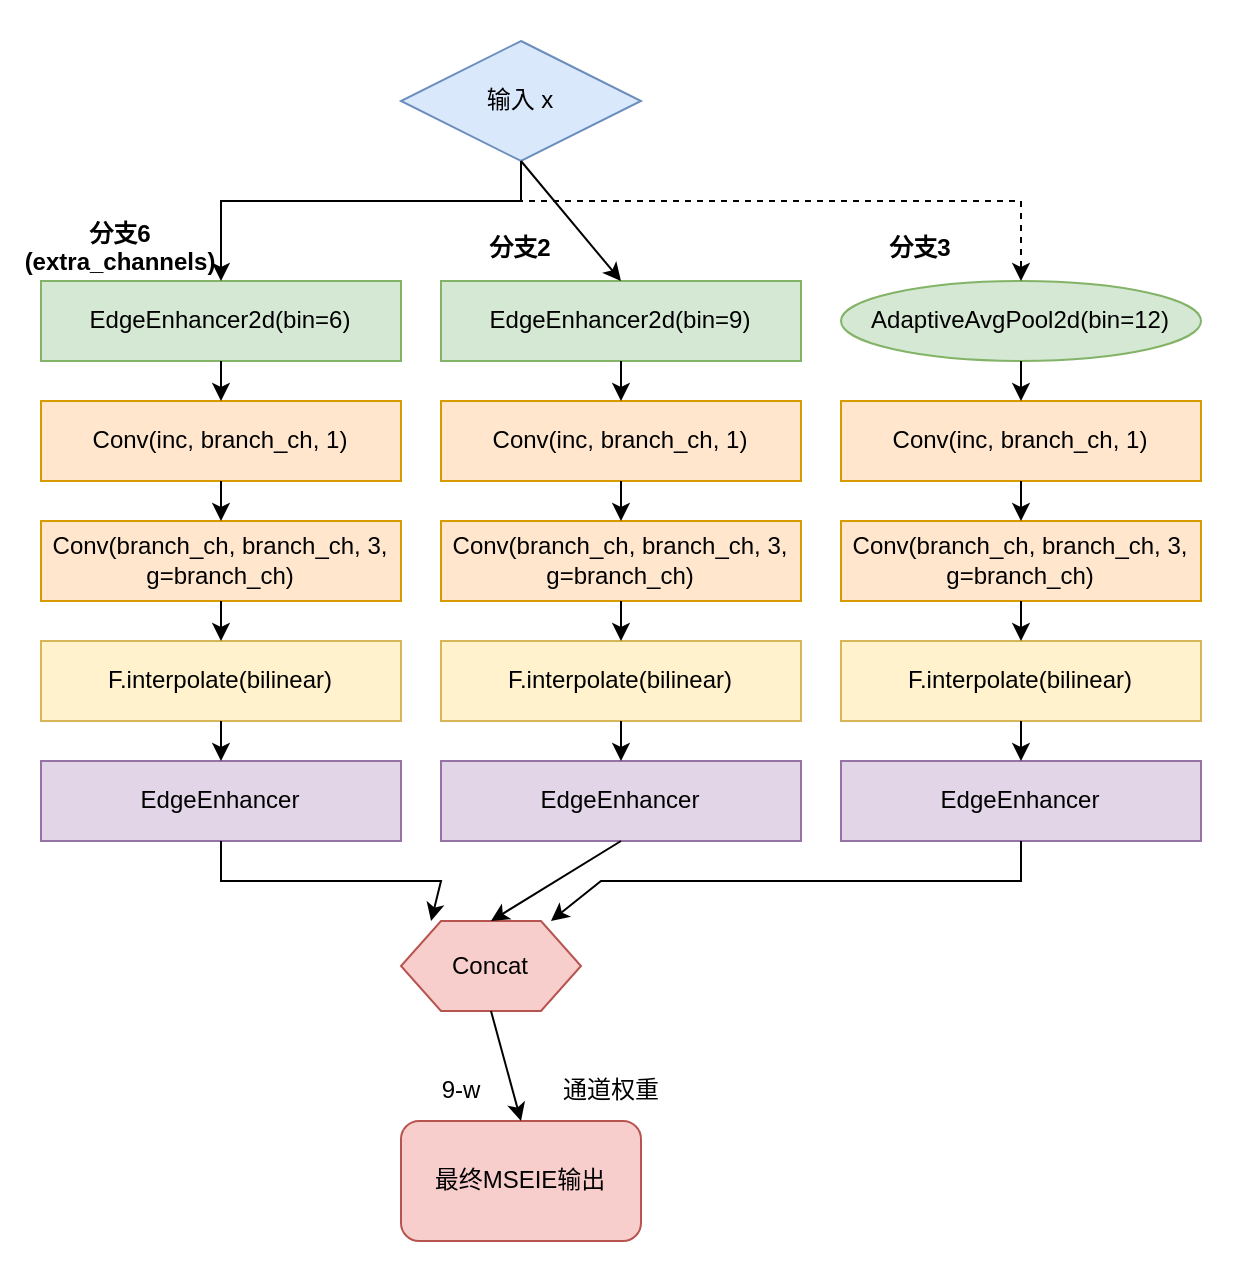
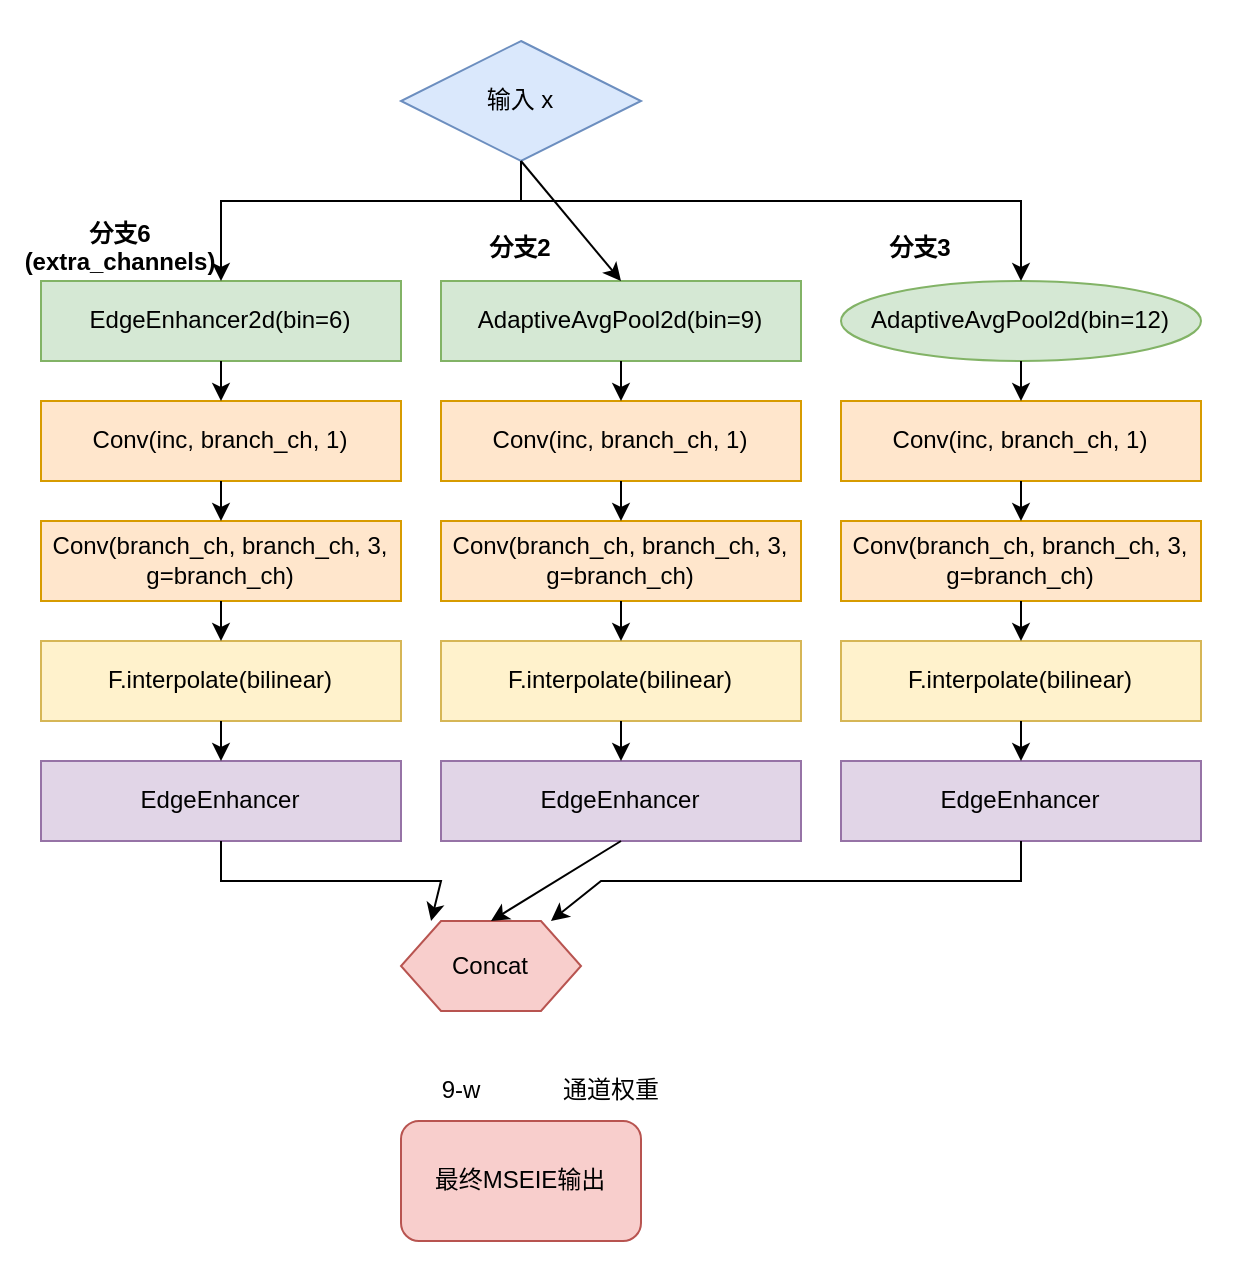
  <mxCell id="0" />
  <mxCell id="1" parent="0" />
  <mxCell id="2" value="输入 x" style="rhombus;whiteSpace=wrap;html=1;fillColor=#dae8fc;strokeColor=#6c8ebf;" vertex="1" parent="1"><mxGeometry x="200" y="20" width="120" height="60" as="geometry" /></mxCell>
  <mxCell id="3" value="EdgeEnhancer2d(bin=6)" style="rounded=0;whiteSpace=wrap;html=1;fillColor=#d5e8d4;strokeColor=#82b366;" vertex="1" parent="1"><mxGeometry x="20" y="140" width="180" height="40" as="geometry" /></mxCell>
- <mxCell id="4" value="EdgeEnhancer2d(bin=9)" style="rounded=0;whiteSpace=wrap;html=1;fillColor=#d5e8d4;strokeColor=#82b366;" vertex="1" parent="1"><mxGeometry x="220" y="140" width="180" height="40" as="geometry" /></mxCell>
+ <mxCell id="4" value="AdaptiveAvgPool2d(bin=9)" style="rounded=0;whiteSpace=wrap;html=1;fillColor=#d5e8d4;strokeColor=#82b366;" vertex="1" parent="1"><mxGeometry x="220" y="140" width="180" height="40" as="geometry" /></mxCell>
  <mxCell id="5" value="AdaptiveAvgPool2d(bin=12)" style="ellipse;whiteSpace=wrap;html=1;fillColor=#d5e8d4;strokeColor=#82b366;" vertex="1" parent="1"><mxGeometry x="420" y="140" width="180" height="40" as="geometry" /></mxCell>
  <mxCell id="6" value="Conv(inc, branch_ch, 1)" style="rounded=0;whiteSpace=wrap;html=1;fillColor=#ffe6cc;strokeColor=#d79b00;" vertex="1" parent="1"><mxGeometry x="20" y="200" width="180" height="40" as="geometry" /></mxCell>
  <mxCell id="7" value="Conv(inc, branch_ch, 1)" style="rounded=0;whiteSpace=wrap;html=1;fillColor=#ffe6cc;strokeColor=#d79b00;" vertex="1" parent="1"><mxGeometry x="220" y="200" width="180" height="40" as="geometry" /></mxCell>
  <mxCell id="8" value="Conv(inc, branch_ch, 1)" style="rounded=0;whiteSpace=wrap;html=1;fillColor=#ffe6cc;strokeColor=#d79b00;" vertex="1" parent="1"><mxGeometry x="420" y="200" width="180" height="40" as="geometry" /></mxCell>
  <mxCell id="9" value="Conv(branch_ch, branch_ch, 3, g=branch_ch)" style="rounded=0;whiteSpace=wrap;html=1;fillColor=#ffe6cc;strokeColor=#d79b00;" vertex="1" parent="1"><mxGeometry x="20" y="260" width="180" height="40" as="geometry" /></mxCell>
  <mxCell id="10" value="Conv(branch_ch, branch_ch, 3, g=branch_ch)" style="rounded=0;whiteSpace=wrap;html=1;fillColor=#ffe6cc;strokeColor=#d79b00;" vertex="1" parent="1"><mxGeometry x="220" y="260" width="180" height="40" as="geometry" /></mxCell>
  <mxCell id="11" value="Conv(branch_ch, branch_ch, 3, g=branch_ch)" style="rounded=0;whiteSpace=wrap;html=1;fillColor=#ffe6cc;strokeColor=#d79b00;" vertex="1" parent="1"><mxGeometry x="420" y="260" width="180" height="40" as="geometry" /></mxCell>
  <mxCell id="12" value="F.interpolate(bilinear)" style="rounded=0;whiteSpace=wrap;html=1;fillColor=#fff2cc;strokeColor=#d6b656;" vertex="1" parent="1"><mxGeometry x="20" y="320" width="180" height="40" as="geometry" /></mxCell>
  <mxCell id="13" value="F.interpolate(bilinear)" style="rounded=0;whiteSpace=wrap;html=1;fillColor=#fff2cc;strokeColor=#d6b656;" vertex="1" parent="1"><mxGeometry x="220" y="320" width="180" height="40" as="geometry" /></mxCell>
  <mxCell id="14" value="F.interpolate(bilinear)" style="rounded=0;whiteSpace=wrap;html=1;fillColor=#fff2cc;strokeColor=#d6b656;" vertex="1" parent="1"><mxGeometry x="420" y="320" width="180" height="40" as="geometry" /></mxCell>
  <mxCell id="15" value="EdgeEnhancer" style="rounded=0;whiteSpace=wrap;html=1;fillColor=#e1d5e7;strokeColor=#9673a6;" vertex="1" parent="1"><mxGeometry x="20" y="380" width="180" height="40" as="geometry" /></mxCell>
  <mxCell id="16" value="EdgeEnhancer" style="rounded=0;whiteSpace=wrap;html=1;fillColor=#e1d5e7;strokeColor=#9673a6;" vertex="1" parent="1"><mxGeometry x="220" y="380" width="180" height="40" as="geometry" /></mxCell>
  <mxCell id="17" value="EdgeEnhancer" style="rounded=0;whiteSpace=wrap;html=1;fillColor=#e1d5e7;strokeColor=#9673a6;" vertex="1" parent="1"><mxGeometry x="420" y="380" width="180" height="40" as="geometry" /></mxCell>
  <mxCell id="18" value="Concat" style="shape=hexagon;perimeter=hexagonPerimeter2;whiteSpace=wrap;html=1;fixedSize=1;fillColor=#f8cecc;strokeColor=#b85450;" vertex="1" parent="1"><mxGeometry x="200" y="460" width="90" height="45" as="geometry" /></mxCell>
  <mxCell id="19" value="9-w" style="text;html=1;align=center;verticalAlign=middle;resizable=0;points=[];autosize=1;strokeColor=none;fillColor=none;" vertex="1" parent="1"><mxGeometry x="210" y="530" width="40" height="30" as="geometry" /></mxCell>
  <mxCell id="20" value="最终MSEIE输出" style="rounded=1;whiteSpace=wrap;html=1;fillColor=#f8cecc;strokeColor=#b85450;" vertex="1" parent="1"><mxGeometry x="200" y="560" width="120" height="60" as="geometry" /></mxCell>
  <mxCell id="21" value="" style="endArrow=classic;html=1;rounded=0;exitX=0.5;exitY=1;exitDx=0;exitDy=0;entryX=0.5;entryY=0;entryDx=0;entryDy=0;" edge="1" parent="1" source="2" target="3"><mxGeometry width="50" height="50" relative="1" as="geometry"><mxPoint x="240" y="390" as="sourcePoint" /><mxPoint x="290" y="340" as="targetPoint" /><Array as="points"><mxPoint x="260" y="100" /><mxPoint x="110" y="100" /></Array></mxGeometry></mxCell>
  <mxCell id="22" value="" style="endArrow=classic;html=1;rounded=0;exitX=0.5;exitY=1;exitDx=0;exitDy=0;entryX=0.5;entryY=0;entryDx=0;entryDy=0;" edge="1" parent="1" source="2" target="4"><mxGeometry width="50" height="50" relative="1" as="geometry"><mxPoint x="240" y="390" as="sourcePoint" /><mxPoint x="290" y="340" as="targetPoint" /></mxGeometry></mxCell>
- <mxCell id="23" value="" style="endArrow=classic;html=1;rounded=0;exitX=0.5;exitY=1;exitDx=0;exitDy=0;entryX=0.5;entryY=0;entryDx=0;entryDy=0;dashed=1;" edge="1" parent="1" source="2" target="5"><mxGeometry width="50" height="50" relative="1" as="geometry"><mxPoint x="240" y="390" as="sourcePoint" /><mxPoint x="290" y="340" as="targetPoint" /><Array as="points"><mxPoint x="260" y="100" /><mxPoint x="510" y="100" /></Array></mxGeometry></mxCell>
+ <mxCell id="23" value="" style="endArrow=classic;html=1;rounded=0;exitX=0.5;exitY=1;exitDx=0;exitDy=0;entryX=0.5;entryY=0;entryDx=0;entryDy=0;" edge="1" parent="1" source="2" target="5"><mxGeometry width="50" height="50" relative="1" as="geometry"><mxPoint x="240" y="390" as="sourcePoint" /><mxPoint x="290" y="340" as="targetPoint" /><Array as="points"><mxPoint x="260" y="100" /><mxPoint x="510" y="100" /></Array></mxGeometry></mxCell>
  <mxCell id="24" value="" style="endArrow=classic;html=1;rounded=0;exitX=0.5;exitY=1;exitDx=0;exitDy=0;entryX=0.5;entryY=0;entryDx=0;entryDy=0;" edge="1" parent="1" source="3" target="6"><mxGeometry width="50" height="50" relative="1" as="geometry"><mxPoint x="240" y="390" as="sourcePoint" /><mxPoint x="290" y="340" as="targetPoint" /></mxGeometry></mxCell>
  <mxCell id="25" value="" style="endArrow=classic;html=1;rounded=0;exitX=0.5;exitY=1;exitDx=0;exitDy=0;entryX=0.5;entryY=0;entryDx=0;entryDy=0;" edge="1" parent="1" source="4" target="7"><mxGeometry width="50" height="50" relative="1" as="geometry"><mxPoint x="240" y="390" as="sourcePoint" /><mxPoint x="290" y="340" as="targetPoint" /></mxGeometry></mxCell>
  <mxCell id="26" value="" style="endArrow=classic;html=1;rounded=0;exitX=0.5;exitY=1;exitDx=0;exitDy=0;entryX=0.5;entryY=0;entryDx=0;entryDy=0;" edge="1" parent="1" source="5" target="8"><mxGeometry width="50" height="50" relative="1" as="geometry"><mxPoint x="240" y="390" as="sourcePoint" /><mxPoint x="290" y="340" as="targetPoint" /></mxGeometry></mxCell>
  <mxCell id="27" value="" style="endArrow=classic;html=1;rounded=0;exitX=0.5;exitY=1;exitDx=0;exitDy=0;entryX=0.5;entryY=0;entryDx=0;entryDy=0;" edge="1" parent="1" source="6" target="9"><mxGeometry width="50" height="50" relative="1" as="geometry"><mxPoint x="240" y="390" as="sourcePoint" /><mxPoint x="290" y="340" as="targetPoint" /></mxGeometry></mxCell>
  <mxCell id="28" value="" style="endArrow=classic;html=1;rounded=0;exitX=0.5;exitY=1;exitDx=0;exitDy=0;entryX=0.5;entryY=0;entryDx=0;entryDy=0;" edge="1" parent="1" source="7" target="10"><mxGeometry width="50" height="50" relative="1" as="geometry"><mxPoint x="240" y="390" as="sourcePoint" /><mxPoint x="290" y="340" as="targetPoint" /></mxGeometry></mxCell>
  <mxCell id="29" value="" style="endArrow=classic;html=1;rounded=0;exitX=0.5;exitY=1;exitDx=0;exitDy=0;entryX=0.5;entryY=0;entryDx=0;entryDy=0;" edge="1" parent="1" source="8" target="11"><mxGeometry width="50" height="50" relative="1" as="geometry"><mxPoint x="240" y="390" as="sourcePoint" /><mxPoint x="290" y="340" as="targetPoint" /></mxGeometry></mxCell>
  <mxCell id="30" value="" style="endArrow=classic;html=1;rounded=0;exitX=0.5;exitY=1;exitDx=0;exitDy=0;entryX=0.5;entryY=0;entryDx=0;entryDy=0;" edge="1" parent="1" source="9" target="12"><mxGeometry width="50" height="50" relative="1" as="geometry"><mxPoint x="240" y="390" as="sourcePoint" /><mxPoint x="290" y="340" as="targetPoint" /></mxGeometry></mxCell>
  <mxCell id="31" value="" style="endArrow=classic;html=1;rounded=0;exitX=0.5;exitY=1;exitDx=0;exitDy=0;entryX=0.5;entryY=0;entryDx=0;entryDy=0;" edge="1" parent="1" source="10" target="13"><mxGeometry width="50" height="50" relative="1" as="geometry"><mxPoint x="240" y="390" as="sourcePoint" /><mxPoint x="290" y="340" as="targetPoint" /></mxGeometry></mxCell>
  <mxCell id="32" value="" style="endArrow=classic;html=1;rounded=0;exitX=0.5;exitY=1;exitDx=0;exitDy=0;entryX=0.5;entryY=0;entryDx=0;entryDy=0;" edge="1" parent="1" source="11" target="14"><mxGeometry width="50" height="50" relative="1" as="geometry"><mxPoint x="240" y="390" as="sourcePoint" /><mxPoint x="290" y="340" as="targetPoint" /></mxGeometry></mxCell>
  <mxCell id="33" value="" style="endArrow=classic;html=1;rounded=0;exitX=0.5;exitY=1;exitDx=0;exitDy=0;entryX=0.5;entryY=0;entryDx=0;entryDy=0;" edge="1" parent="1" source="12" target="15"><mxGeometry width="50" height="50" relative="1" as="geometry"><mxPoint x="240" y="390" as="sourcePoint" /><mxPoint x="290" y="340" as="targetPoint" /></mxGeometry></mxCell>
  <mxCell id="34" value="" style="endArrow=classic;html=1;rounded=0;exitX=0.5;exitY=1;exitDx=0;exitDy=0;entryX=0.5;entryY=0;entryDx=0;entryDy=0;" edge="1" parent="1" source="13" target="16"><mxGeometry width="50" height="50" relative="1" as="geometry"><mxPoint x="240" y="390" as="sourcePoint" /><mxPoint x="290" y="340" as="targetPoint" /></mxGeometry></mxCell>
  <mxCell id="35" value="" style="endArrow=classic;html=1;rounded=0;exitX=0.5;exitY=1;exitDx=0;exitDy=0;entryX=0.5;entryY=0;entryDx=0;entryDy=0;" edge="1" parent="1" source="14" target="17"><mxGeometry width="50" height="50" relative="1" as="geometry"><mxPoint x="240" y="390" as="sourcePoint" /><mxPoint x="290" y="340" as="targetPoint" /></mxGeometry></mxCell>
  <mxCell id="36" value="" style="endArrow=classic;html=1;rounded=0;exitX=0.5;exitY=1;exitDx=0;exitDy=0;entryX=0.167;entryY=0;entryDx=0;entryDy=0;entryPerimeter=0;" edge="1" parent="1" source="15" target="18"><mxGeometry width="50" height="50" relative="1" as="geometry"><mxPoint x="240" y="390" as="sourcePoint" /><mxPoint x="290" y="340" as="targetPoint" /><Array as="points"><mxPoint x="110" y="440" /><mxPoint x="220" y="440" /></Array></mxGeometry></mxCell>
  <mxCell id="37" value="" style="endArrow=classic;html=1;rounded=0;exitX=0.5;exitY=1;exitDx=0;exitDy=0;entryX=0.5;entryY=0;entryDx=0;entryDy=0;" edge="1" parent="1" source="16" target="18"><mxGeometry width="50" height="50" relative="1" as="geometry"><mxPoint x="240" y="390" as="sourcePoint" /><mxPoint x="290" y="340" as="targetPoint" /></mxGeometry></mxCell>
  <mxCell id="38" value="" style="endArrow=classic;html=1;rounded=0;exitX=0.5;exitY=1;exitDx=0;exitDy=0;entryX=0.833;entryY=0;entryDx=0;entryDy=0;entryPerimeter=0;" edge="1" parent="1" source="17" target="18"><mxGeometry width="50" height="50" relative="1" as="geometry"><mxPoint x="240" y="390" as="sourcePoint" /><mxPoint x="290" y="340" as="targetPoint" /><Array as="points"><mxPoint x="510" y="440" /><mxPoint x="300" y="440" /></Array></mxGeometry></mxCell>
- <mxCell id="39" value="" style="endArrow=classic;html=1;rounded=0;exitX=0.5;exitY=1;exitDx=0;exitDy=0;entryX=0.5;entryY=0;entryDx=0;entryDy=0;" edge="1" parent="1" source="18" target="20"><mxGeometry width="50" height="50" relative="1" as="geometry"><mxPoint x="240" y="390" as="sourcePoint" /><mxPoint x="290" y="340" as="targetPoint" /></mxGeometry></mxCell>
  <mxCell id="40" value="分支6&#10;(extra_channels)" style="text;align=center;fontStyle=1;verticalAlign=middle;spacingLeft=3;spacingRight=3;strokeColor=none;rotatable=0;points=[[0,0.5],[1,0.5]];portConstraint=eastwest;" vertex="1" parent="1"><mxGeometry x="20" y="110" width="80" height="26" as="geometry" /></mxCell>
  <mxCell id="41" value="分支2" style="text;align=center;fontStyle=1;verticalAlign=middle;spacingLeft=3;spacingRight=3;strokeColor=none;rotatable=0;points=[[0,0.5],[1,0.5]];portConstraint=eastwest;" vertex="1" parent="1"><mxGeometry x="220" y="110" width="80" height="26" as="geometry" /></mxCell>
  <mxCell id="42" value="分支3" style="text;align=center;fontStyle=1;verticalAlign=middle;spacingLeft=3;spacingRight=3;strokeColor=none;rotatable=0;points=[[0,0.5],[1,0.5]];portConstraint=eastwest;" vertex="1" parent="1"><mxGeometry x="420" y="110" width="80" height="26" as="geometry" /></mxCell>
  <mxCell id="43" value="通道权重" style="text;html=1;align=center;verticalAlign=middle;resizable=0;points=[];autosize=1;strokeColor=none;fillColor=none;" vertex="1" parent="1"><mxGeometry x="270" y="530" width="70" height="30" as="geometry" /></mxCell>
